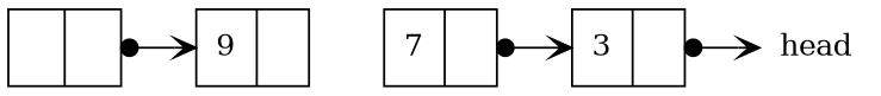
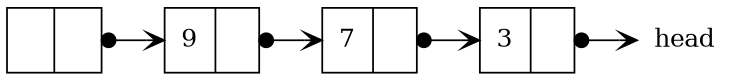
  digraph {
    rankdir=LR
    node [shape=record]
    edge [arrowhead=vee arrowtail=dot dir=both tailclip=false tailport=next]
    n1 [label="{ 9 | <next>  }"]
    n2 [label="{ 7 | <next>  }"]
    n3 [label="{ | <next>  }"]
    n4 [label="{ 3 | <next>  }"]
    n5 [label=head shape=none]
+   n1 -> n2
    n2 -> n4
    n3 -> n1
    n4 -> n5
  }
